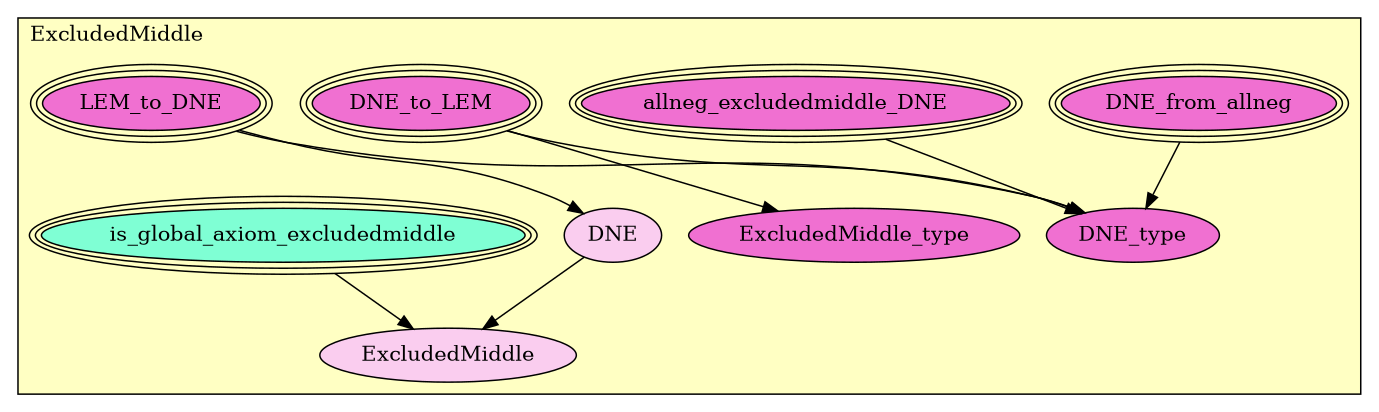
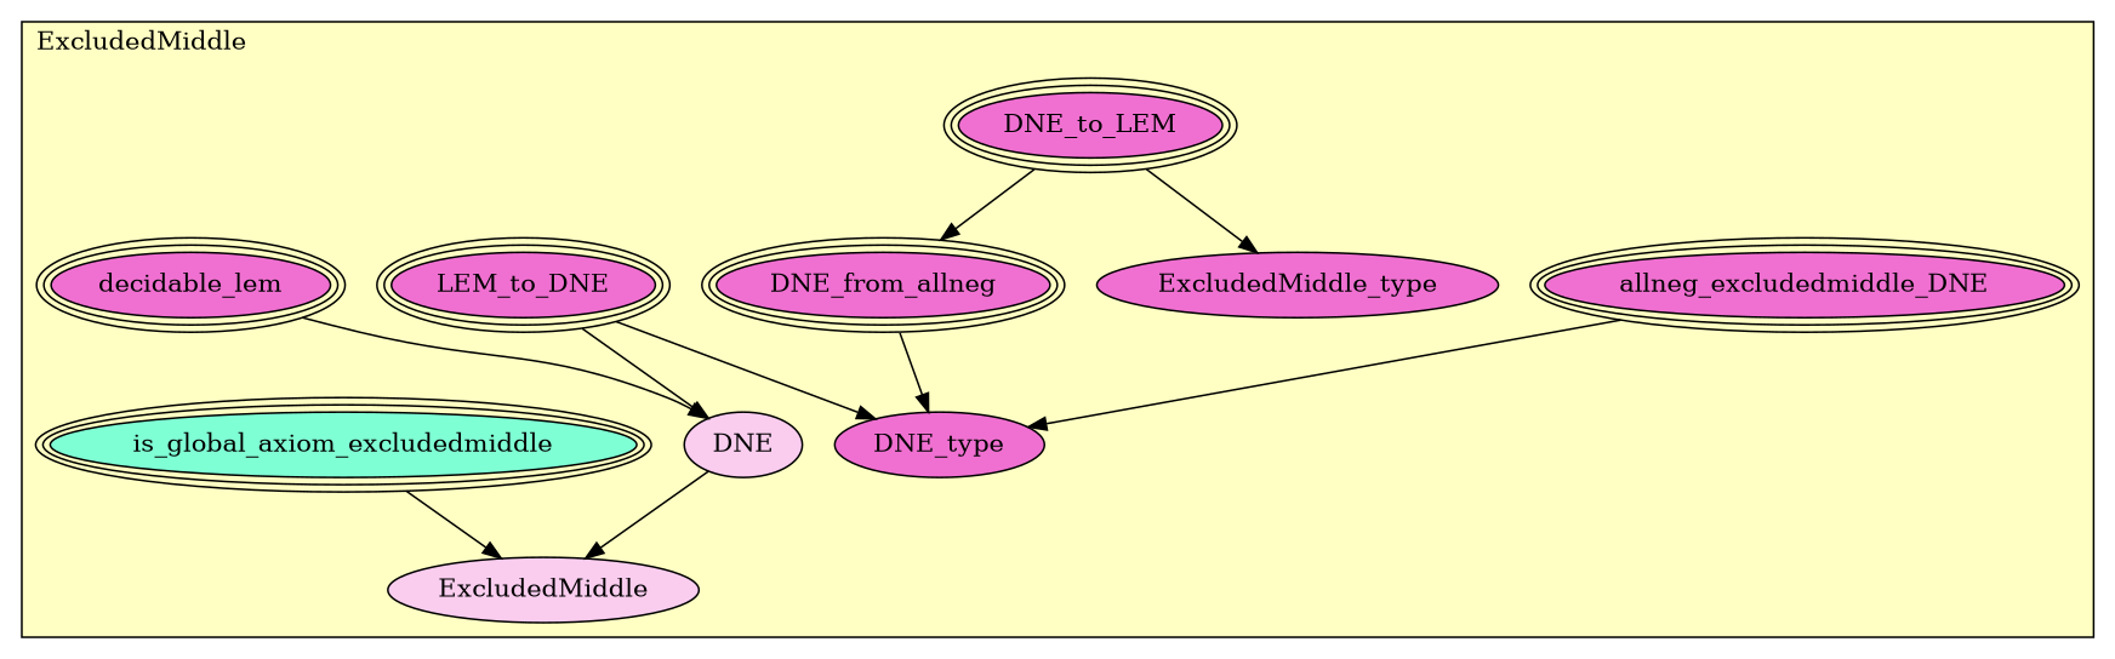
  digraph {
    node [fillcolor="#F070D1" peripheries=3 style=filled]
    n1 [label=DNE_from_allneg]
    n2 [label=allneg_excludedmiddle_DNE]
    n3 [label=DNE_to_LEM]
    n4 [label=LEM_to_DNE]
    n5 [label=DNE_type peripheries=""]
+   n6 [label=decidable_lem]
    n7 [label=ExcludedMiddle_type peripheries=""]
    n8 [fillcolor="#FACDEF" label=DNE peripheries=""]
    n9 [fillcolor="#7FFFD4" label=is_global_axiom_excludedmiddle]
    n10 [fillcolor="#FACDEF" label=ExcludedMiddle peripheries=""]
    subgraph cluster_1 {
      fillcolor="#FFFFC3"
      label=ExcludedMiddle
      labeljust=l
      style=filled
      n1
      n2
      n3
      n4
      n5
+     n6
      n7
      n8
      n9
      n10
    }
    n1 -> n5
    n2 -> n5
-   n3 -> n5
+   n3 -> n1
    n3 -> n7
    n4 -> n5
    n4 -> n8
+   n6 -> n8
    n8 -> n10
    n9 -> n10
  }
